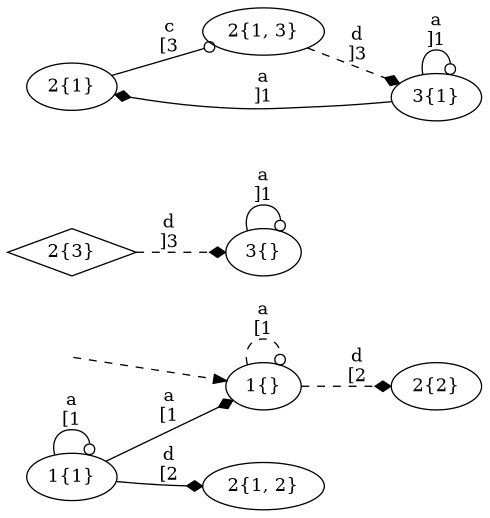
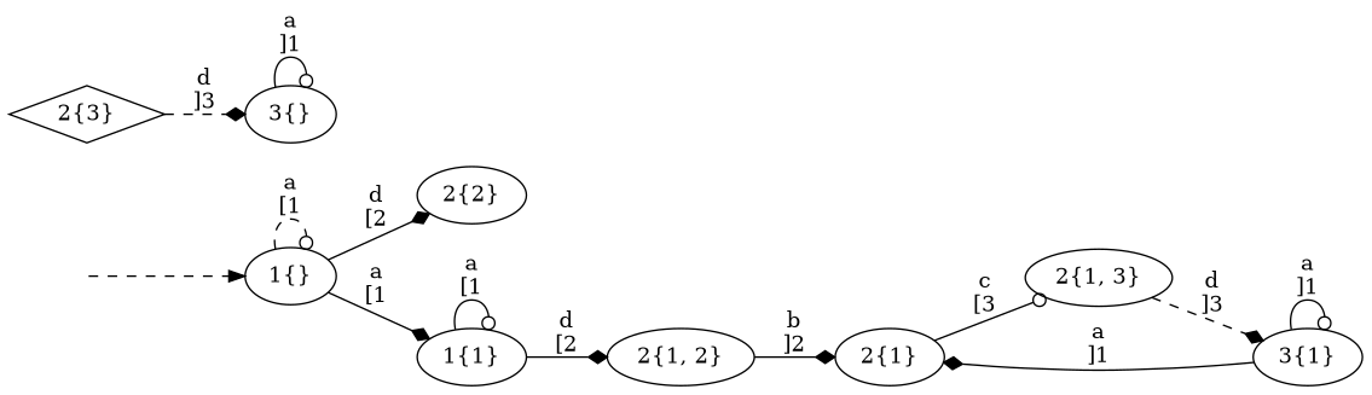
  digraph {
    fontname="DejaVu Serif"
    rankdir=LR
    node [fontname="DejaVu Serif" shape=ellipse]
    edge [arrowhead=diamond fontname="DejaVu Serif" style=solid item="a[1"]
    Q0 [fixedsize=true height=0 shape=circle style=invisible width=0]
    "1{}"
    "2{2}"
    "1{1}"
    "2{1, 2}"
    "3{}" [end=true]
    "2{1}"
    "2{1, 3}"
    "3{1}"
    "2{3}" [shape=diamond]
    Q0 -> "1{}" [arrowhead=normal style=dashed item=""]
    "1{}" -> "1{}" [arrowhead=odot label="a\n[1" style=dashed]
-   "1{}" -> "2{2}" [item="d[2" label="d\n[2" style=dashed]
-   "1{1}" -> "1{}" [label="a\n[1"]
+   "1{}" -> "2{2}" [item="d[2" label="d\n[2"]
+   "1{}" -> "1{1}" [label="a\n[1"]
    "1{1}" -> "1{1}" [arrowhead=odot label="a\n[1"]
    "1{1}" -> "2{1, 2}" [item="d[2" label="d\n[2"]
+   "2{1, 2}" -> "2{1}" [item="b]2" label="b\n]2"]
    "3{}" -> "3{}" [arrowhead=odot item="a]1" label="a\n]1"]
    "2{1}" -> "2{1, 3}" [arrowhead=odot item="c[3" label="c\n[3"]
    "2{1, 3}" -> "3{1}" [item="d]3" label="d\n]3" style=dashed]
    "3{1}" -> "2{1}" [item="a]1" label="a\n]1"]
    "3{1}" -> "3{1}" [arrowhead=odot item="a]1" label="a\n]1"]
    "2{3}" -> "3{}" [item="d]3" label="d\n]3" style=dashed]
  }
